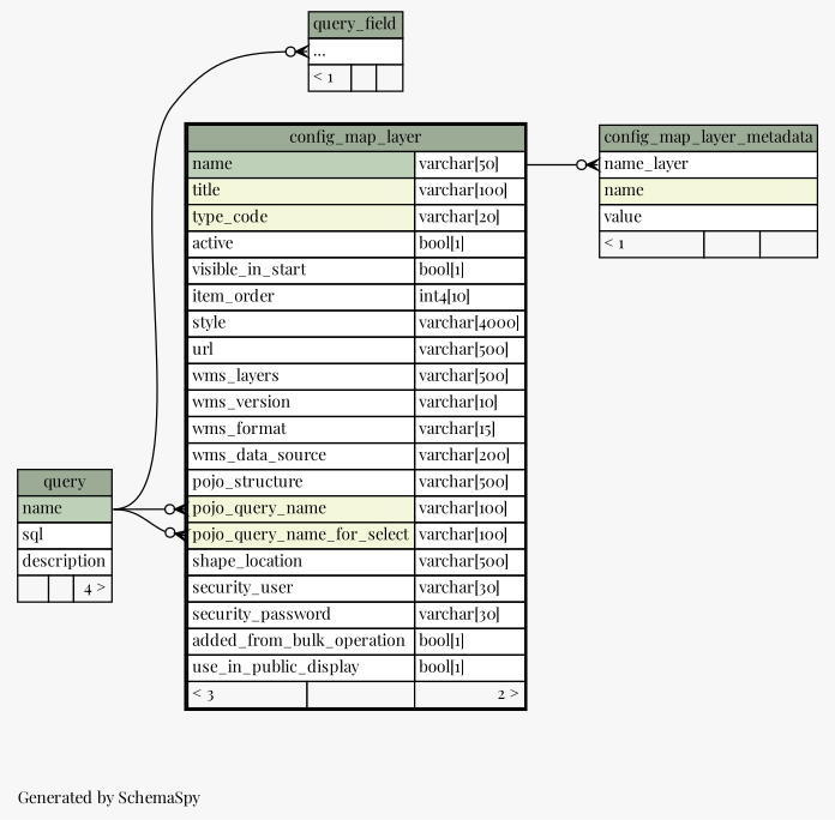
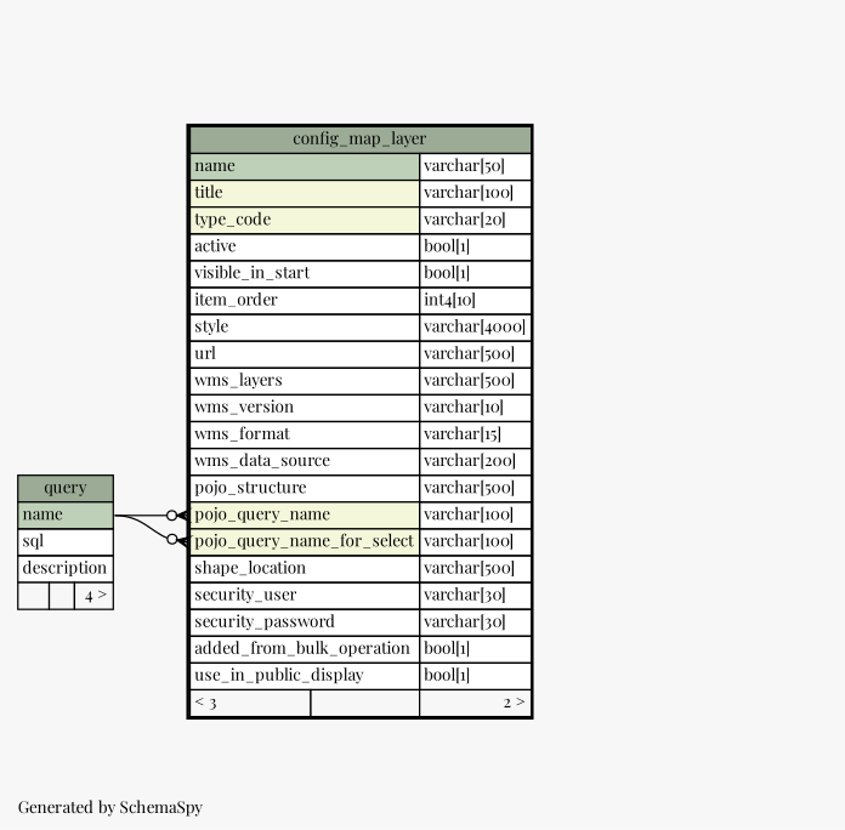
  digraph {
    bgcolor="#f7f7f7"
    fontname="Playfair Display"
    fontsize=11
    label="\nGenerated by SchemaSpy"
    labeljust=l
    nodesep=0.18
    rankdir=RL
    ranksep=0.46
    node [fontname="Playfair Display" fontsize=11 shape=plaintext]
    edge [arrowhead=none arrowsize=0.8 arrowtail=crowodot dir=back fontname="Playfair Display" headport="name:e"]
    n1 [label=<     <TABLE BORDER="2" CELLBORDER="1" CELLSPACING="0" BGCOLOR="#ffffff">       <TR><TD COLSPAN="3" BGCOLOR="#9bab96" ALIGN="CENTER">config_map_layer</TD></TR>       <TR><TD PORT="name" COLSPAN="2" BGCOLOR="#bed1b8" ALIGN="LEFT">name</TD><TD PORT="name.type" ALIGN="LEFT">varchar[50]</TD></TR>       <TR><TD PORT="title" COLSPAN="2" BGCOLOR="#f4f7da" ALIGN="LEFT">title</TD><TD PORT="title.type" ALIGN="LEFT">varchar[100]</TD></TR>       <TR><TD PORT="type_code" COLSPAN="2" BGCOLOR="#f4f7da" ALIGN="LEFT">type_code</TD><TD PORT="type_code.type" ALIGN="LEFT">varchar[20]</TD></TR>       <TR><TD PORT="active" COLSPAN="2" ALIGN="LEFT">active</TD><TD PORT="active.type" ALIGN="LEFT">bool[1]</TD></TR>       <TR><TD PORT="visible_in_start" COLSPAN="2" ALIGN="LEFT">visible_in_start</TD><TD PORT="visible_in_start.type" ALIGN="LEFT">bool[1]</TD></TR>       <TR><TD PORT="item_order" COLSPAN="2" ALIGN="LEFT">item_order</TD><TD PORT="item_order.type" ALIGN="LEFT">int4[10]</TD></TR>       <TR><TD PORT="style" COLSPAN="2" ALIGN="LEFT">style</TD><TD PORT="style.type" ALIGN="LEFT">varchar[4000]</TD></TR>       <TR><TD PORT="url" COLSPAN="2" ALIGN="LEFT">url</TD><TD PORT="url.type" ALIGN="LEFT">varchar[500]</TD></TR>       <TR><TD PORT="wms_layers" COLSPAN="2" ALIGN="LEFT">wms_layers</TD><TD PORT="wms_layers.type" ALIGN="LEFT">varchar[500]</TD></TR>       <TR><TD PORT="wms_version" COLSPAN="2" ALIGN="LEFT">wms_version</TD><TD PORT="wms_version.type" ALIGN="LEFT">varchar[10]</TD></TR>       <TR><TD PORT="wms_format" COLSPAN="2" ALIGN="LEFT">wms_format</TD><TD PORT="wms_format.type" ALIGN="LEFT">varchar[15]</TD></TR>       <TR><TD PORT="wms_data_source" COLSPAN="2" ALIGN="LEFT">wms_data_source</TD><TD PORT="wms_data_source.type" ALIGN="LEFT">varchar[200]</TD></TR>       <TR><TD PORT="pojo_structure" COLSPAN="2" ALIGN="LEFT">pojo_structure</TD><TD PORT="pojo_structure.type" ALIGN="LEFT">varchar[500]</TD></TR>       <TR><TD PORT="pojo_query_name" COLSPAN="2" BGCOLOR="#f4f7da" ALIGN="LEFT">pojo_query_name</TD><TD PORT="pojo_query_name.type" ALIGN="LEFT">varchar[100]</TD></TR>       <TR><TD PORT="pojo_query_name_for_select" COLSPAN="2" BGCOLOR="#f4f7da" ALIGN="LEFT">pojo_query_name_for_select</TD><TD PORT="pojo_query_name_for_select.type" ALIGN="LEFT">varchar[100]</TD></TR>       <TR><TD PORT="shape_location" COLSPAN="2" ALIGN="LEFT">shape_location</TD><TD PORT="shape_location.type" ALIGN="LEFT">varchar[500]</TD></TR>       <TR><TD PORT="security_user" COLSPAN="2" ALIGN="LEFT">security_user</TD><TD PORT="security_user.type" ALIGN="LEFT">varchar[30]</TD></TR>       <TR><TD PORT="security_password" COLSPAN="2" ALIGN="LEFT">security_password</TD><TD PORT="security_password.type" ALIGN="LEFT">varchar[30]</TD></TR>       <TR><TD PORT="added_from_bulk_operation" COLSPAN="2" ALIGN="LEFT">added_from_bulk_operation</TD><TD PORT="added_from_bulk_operation.type" ALIGN="LEFT">bool[1]</TD></TR>       <TR><TD PORT="use_in_public_display" COLSPAN="2" ALIGN="LEFT">use_in_public_display</TD><TD PORT="use_in_public_display.type" ALIGN="LEFT">bool[1]</TD></TR>       <TR><TD ALIGN="LEFT" BGCOLOR="#f7f7f7">&lt; 3</TD><TD ALIGN="RIGHT" BGCOLOR="#f7f7f7">  </TD><TD ALIGN="RIGHT" BGCOLOR="#f7f7f7">2 &gt;</TD></TR>     </TABLE>>]
    n2 [label=<     <TABLE BORDER="0" CELLBORDER="1" CELLSPACING="0" BGCOLOR="#ffffff">       <TR><TD COLSPAN="3" BGCOLOR="#9bab96" ALIGN="CENTER">query</TD></TR>       <TR><TD PORT="name" COLSPAN="3" BGCOLOR="#bed1b8" ALIGN="LEFT">name</TD></TR>       <TR><TD PORT="sql" COLSPAN="3" ALIGN="LEFT">sql</TD></TR>       <TR><TD PORT="description" COLSPAN="3" ALIGN="LEFT">description</TD></TR>       <TR><TD ALIGN="LEFT" BGCOLOR="#f7f7f7">  </TD><TD ALIGN="RIGHT" BGCOLOR="#f7f7f7">  </TD><TD ALIGN="RIGHT" BGCOLOR="#f7f7f7">4 &gt;</TD></TR>     </TABLE>>]
-   n3 [label=<     <TABLE BORDER="0" CELLBORDER="1" CELLSPACING="0" BGCOLOR="#ffffff">       <TR><TD COLSPAN="3" BGCOLOR="#9bab96" ALIGN="CENTER">config_map_layer_metadata</TD></TR>       <TR><TD PORT="name_layer" COLSPAN="3" ALIGN="LEFT">name_layer</TD></TR>       <TR><TD PORT="name" COLSPAN="3" BGCOLOR="#f4f7da" ALIGN="LEFT">name</TD></TR>       <TR><TD PORT="value" COLSPAN="3" ALIGN="LEFT">value</TD></TR>       <TR><TD ALIGN="LEFT" BGCOLOR="#f7f7f7">&lt; 1</TD><TD ALIGN="RIGHT" BGCOLOR="#f7f7f7">  </TD><TD ALIGN="RIGHT" BGCOLOR="#f7f7f7">  </TD></TR>     </TABLE>>]
-   n4 [label=<     <TABLE BORDER="0" CELLBORDER="1" CELLSPACING="0" BGCOLOR="#ffffff">       <TR><TD COLSPAN="3" BGCOLOR="#9bab96" ALIGN="CENTER">query_field</TD></TR>       <TR><TD PORT="elipses" COLSPAN="3" ALIGN="LEFT">...</TD></TR>       <TR><TD ALIGN="LEFT" BGCOLOR="#f7f7f7">&lt; 1</TD><TD ALIGN="RIGHT" BGCOLOR="#f7f7f7">  </TD><TD ALIGN="RIGHT" BGCOLOR="#f7f7f7">  </TD></TR>     </TABLE>>]
    n1 -> n2 [tailport="pojo_query_name:w"]
    n1 -> n2 [tailport="pojo_query_name_for_select:w"]
-   n3 -> n1 [headport="name.type:e" tailport="name_layer:w"]
-   n4 -> n2 [tailport="elipses:w"]
  }
